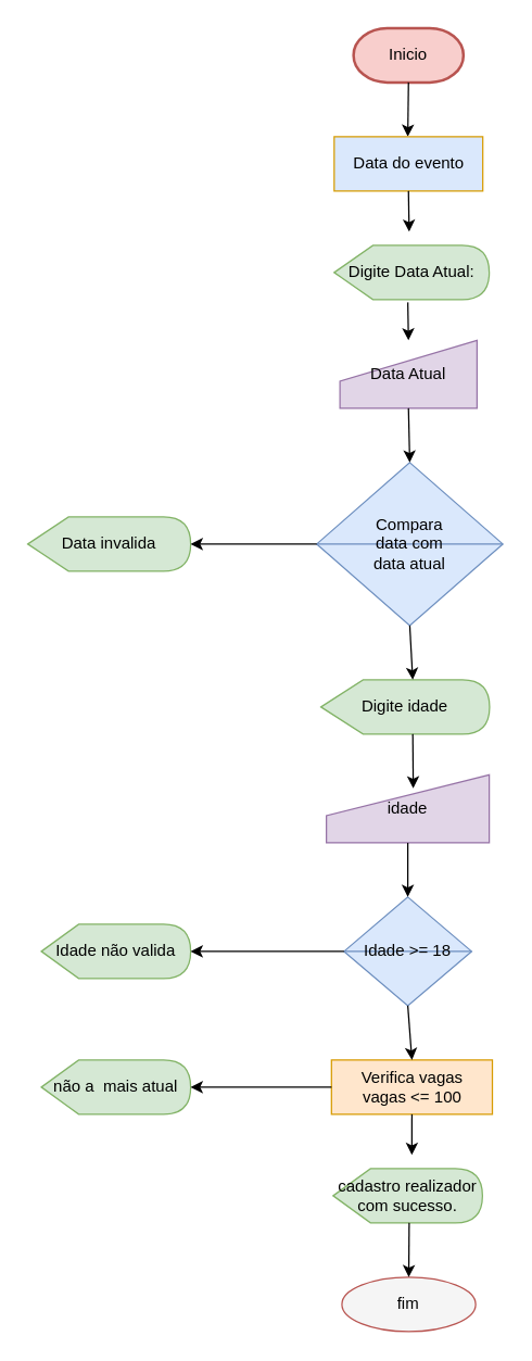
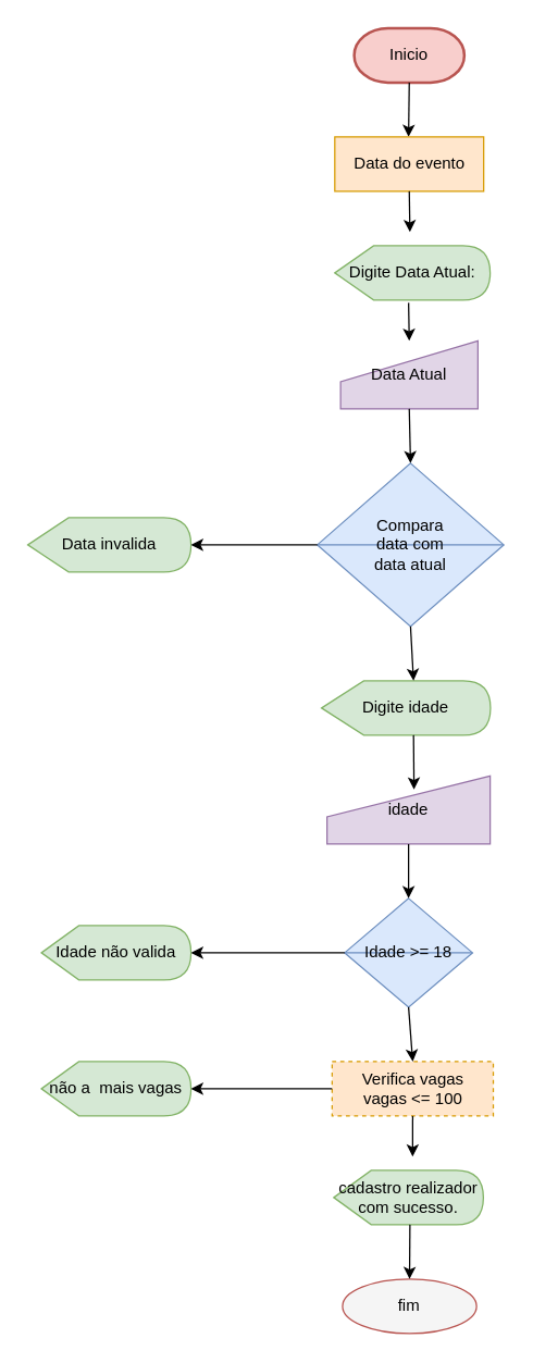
  <mxCell id="0" />
  <mxCell id="1" parent="0" />
  <mxCell id="2" value="Inicio" style="strokeWidth=2;html=1;shape=mxgraph.flowchart.terminator;whiteSpace=wrap;fillColor=#f8cecc;strokeColor=#b85450;" parent="1" vertex="1"><mxGeometry x="260" y="20" width="81" height="40" as="geometry" /></mxCell>
  <mxCell id="3" value="" style="endArrow=classic;html=1;rounded=0;exitX=0.5;exitY=1;exitDx=0;exitDy=0;exitPerimeter=0;" parent="1" source="2" edge="1"><mxGeometry width="50" height="50" relative="1" as="geometry"><mxPoint x="290" y="330" as="sourcePoint" /><mxPoint x="300" y="100" as="targetPoint" /></mxGeometry></mxCell>
- <mxCell id="4" value="Data do evento" style="rounded=0;whiteSpace=wrap;html=1;fillColor=#dae8fc;strokeColor=#d79b00;" parent="1" vertex="1"><mxGeometry x="245.75" y="100" width="109.5" height="40" as="geometry" /></mxCell>
+ <mxCell id="4" value="Data do evento" style="rounded=0;whiteSpace=wrap;html=1;fillColor=#ffe6cc;strokeColor=#d79b00;" parent="1" vertex="1"><mxGeometry x="245.75" y="100" width="109.5" height="40" as="geometry" /></mxCell>
  <mxCell id="5" value="Digite Data Atual:" style="shape=display;whiteSpace=wrap;html=1;fillColor=#d5e8d4;strokeColor=#82b366;" parent="1" vertex="1"><mxGeometry x="245.75" y="180" width="114.25" height="40" as="geometry" /></mxCell>
  <mxCell id="6" value="Data Atual" style="shape=manualInput;whiteSpace=wrap;html=1;fillColor=#e1d5e7;strokeColor=#9673a6;" parent="1" vertex="1"><mxGeometry x="250" y="250" width="101" height="50" as="geometry" /></mxCell>
  <mxCell id="7" value="&lt;div&gt;Compara&lt;/div&gt;&lt;div&gt;data com&lt;/div&gt;&lt;div&gt;data atual&lt;br&gt;&lt;/div&gt;" style="shape=sortShape;perimeter=rhombusPerimeter;whiteSpace=wrap;html=1;fillColor=#dae8fc;strokeColor=#6c8ebf;" parent="1" vertex="1"><mxGeometry x="232.88" y="340" width="137.12" height="120" as="geometry" /></mxCell>
  <mxCell id="8" value="Data invalida" style="shape=display;whiteSpace=wrap;html=1;fillColor=#d5e8d4;strokeColor=#82b366;" parent="1" vertex="1"><mxGeometry x="20" y="380" width="120" height="40" as="geometry" /></mxCell>
  <mxCell id="9" value="Digite idade" style="shape=display;whiteSpace=wrap;html=1;fillColor=#d5e8d4;strokeColor=#82b366;" parent="1" vertex="1"><mxGeometry x="236" y="500" width="124.25" height="40" as="geometry" /></mxCell>
  <mxCell id="10" value="idade" style="shape=manualInput;whiteSpace=wrap;html=1;fillColor=#e1d5e7;strokeColor=#9673a6;" parent="1" vertex="1"><mxGeometry x="240" y="570" width="120" height="50" as="geometry" /></mxCell>
  <mxCell id="11" value="Idade &amp;gt;= 18" style="shape=sortShape;perimeter=rhombusPerimeter;whiteSpace=wrap;html=1;fillColor=#dae8fc;strokeColor=#6c8ebf;" parent="1" vertex="1"><mxGeometry x="253" y="660" width="94" height="80" as="geometry" /></mxCell>
  <mxCell id="12" value="Idade não valida" style="shape=display;whiteSpace=wrap;html=1;fillColor=#d5e8d4;strokeColor=#82b366;" parent="1" vertex="1"><mxGeometry x="30" y="680" width="110" height="40" as="geometry" /></mxCell>
- <mxCell id="13" value="&lt;div&gt;Verifica vagas&lt;/div&gt;&lt;div&gt;vagas &amp;lt;= 100&lt;br&gt;&lt;/div&gt;" style="rounded=0;whiteSpace=wrap;html=1;fillColor=#ffe6cc;strokeColor=#d79b00;" parent="1" vertex="1"><mxGeometry x="243.75" y="780" width="118.56" height="40" as="geometry" /></mxCell>
- <mxCell id="14" value="não a&amp;nbsp; mais atual" style="shape=display;whiteSpace=wrap;html=1;fillColor=#d5e8d4;strokeColor=#82b366;" parent="1" vertex="1"><mxGeometry x="30" y="780" width="110" height="40" as="geometry" /></mxCell>
+ <mxCell id="13" value="&lt;div&gt;Verifica vagas&lt;/div&gt;&lt;div&gt;vagas &amp;lt;= 100&lt;br&gt;&lt;/div&gt;" style="rounded=0;whiteSpace=wrap;html=1;fillColor=#ffe6cc;strokeColor=#d79b00;dashed=1;" parent="1" vertex="1"><mxGeometry x="243.75" y="780" width="118.56" height="40" as="geometry" /></mxCell>
+ <mxCell id="14" value="não a&amp;nbsp; mais vagas" style="shape=display;whiteSpace=wrap;html=1;fillColor=#d5e8d4;strokeColor=#82b366;" parent="1" vertex="1"><mxGeometry x="30" y="780" width="110" height="40" as="geometry" /></mxCell>
  <mxCell id="15" value="cadastro realizador com sucesso." style="shape=display;whiteSpace=wrap;html=1;fillColor=#d5e8d4;strokeColor=#82b366;" parent="1" vertex="1"><mxGeometry x="245" y="860" width="110" height="40" as="geometry" /></mxCell>
  <mxCell id="16" value="fim" style="ellipse;whiteSpace=wrap;html=1;fillColor=#f5f5f5;strokeColor=#b85450;" parent="1" vertex="1"><mxGeometry x="251.44" y="940" width="98.56" height="40" as="geometry" /></mxCell>
  <mxCell id="17" value="" style="endArrow=classic;html=1;rounded=0;exitX=0.5;exitY=1;exitDx=0;exitDy=0;" parent="1" source="13" edge="1"><mxGeometry width="50" height="50" relative="1" as="geometry"><mxPoint x="290" y="870" as="sourcePoint" /><mxPoint x="303" y="850" as="targetPoint" /></mxGeometry></mxCell>
  <mxCell id="18" value="" style="endArrow=classic;html=1;rounded=0;exitX=0.5;exitY=1;exitDx=0;exitDy=0;entryX=0.5;entryY=0;entryDx=0;entryDy=0;" parent="1" source="6" target="7" edge="1"><mxGeometry width="50" height="50" relative="1" as="geometry"><mxPoint x="290" y="360" as="sourcePoint" /><mxPoint x="340" y="310" as="targetPoint" /></mxGeometry></mxCell>
  <mxCell id="19" value="" style="endArrow=classic;html=1;rounded=0;exitX=0.475;exitY=1.05;exitDx=0;exitDy=0;exitPerimeter=0;entryX=0.5;entryY=0;entryDx=0;entryDy=0;" parent="1" source="5" target="6" edge="1"><mxGeometry width="50" height="50" relative="1" as="geometry"><mxPoint x="290" y="360" as="sourcePoint" /><mxPoint x="340" y="310" as="targetPoint" /></mxGeometry></mxCell>
  <mxCell id="20" value="" style="endArrow=classic;html=1;rounded=0;exitX=0.5;exitY=1;exitDx=0;exitDy=0;" parent="1" source="4" edge="1"><mxGeometry width="50" height="50" relative="1" as="geometry"><mxPoint x="290" y="360" as="sourcePoint" /><mxPoint x="301" y="170" as="targetPoint" /></mxGeometry></mxCell>
  <mxCell id="21" value="" style="endArrow=classic;html=1;rounded=0;exitX=0.5;exitY=1;exitDx=0;exitDy=0;entryX=0;entryY=0;entryDx=67.656;entryDy=0;entryPerimeter=0;" parent="1" source="7" target="9" edge="1"><mxGeometry width="50" height="50" relative="1" as="geometry"><mxPoint x="290" y="480" as="sourcePoint" /><mxPoint x="340" y="430" as="targetPoint" /></mxGeometry></mxCell>
  <mxCell id="22" value="" style="endArrow=classic;html=1;rounded=0;exitX=0;exitY=0;exitDx=67.656;exitDy=40;exitPerimeter=0;" parent="1" source="9" edge="1"><mxGeometry width="50" height="50" relative="1" as="geometry"><mxPoint x="290" y="480" as="sourcePoint" /><mxPoint x="304" y="580" as="targetPoint" /></mxGeometry></mxCell>
  <mxCell id="23" value="" style="endArrow=classic;html=1;rounded=0;exitX=0.5;exitY=1;exitDx=0;exitDy=0;entryX=0.5;entryY=0;entryDx=0;entryDy=0;" parent="1" source="10" target="11" edge="1"><mxGeometry width="50" height="50" relative="1" as="geometry"><mxPoint x="290" y="720" as="sourcePoint" /><mxPoint x="340" y="670" as="targetPoint" /></mxGeometry></mxCell>
  <mxCell id="24" value="" style="endArrow=classic;html=1;rounded=0;exitX=0.5;exitY=1;exitDx=0;exitDy=0;entryX=0.5;entryY=0;entryDx=0;entryDy=0;" parent="1" source="11" target="13" edge="1"><mxGeometry width="50" height="50" relative="1" as="geometry"><mxPoint x="290" y="720" as="sourcePoint" /><mxPoint x="340" y="670" as="targetPoint" /></mxGeometry></mxCell>
  <mxCell id="25" value="" style="endArrow=classic;html=1;rounded=0;exitX=0;exitY=0.5;exitDx=0;exitDy=0;entryX=1;entryY=0.5;entryDx=0;entryDy=0;entryPerimeter=0;" parent="1" source="11" target="12" edge="1"><mxGeometry width="50" height="50" relative="1" as="geometry"><mxPoint x="290" y="720" as="sourcePoint" /><mxPoint x="340" y="670" as="targetPoint" /></mxGeometry></mxCell>
  <mxCell id="26" value="" style="endArrow=classic;html=1;rounded=0;exitX=0;exitY=0.5;exitDx=0;exitDy=0;entryX=1;entryY=0.5;entryDx=0;entryDy=0;entryPerimeter=0;" parent="1" source="7" target="8" edge="1"><mxGeometry width="50" height="50" relative="1" as="geometry"><mxPoint x="290" y="570" as="sourcePoint" /><mxPoint x="340" y="520" as="targetPoint" /></mxGeometry></mxCell>
  <mxCell id="27" value="" style="endArrow=classic;html=1;rounded=0;exitX=0;exitY=0.5;exitDx=0;exitDy=0;entryX=1;entryY=0.5;entryDx=0;entryDy=0;entryPerimeter=0;" parent="1" source="13" target="14" edge="1"><mxGeometry width="50" height="50" relative="1" as="geometry"><mxPoint x="290" y="780" as="sourcePoint" /><mxPoint x="340" y="730" as="targetPoint" /></mxGeometry></mxCell>
  <mxCell id="28" value="" style="endArrow=classic;html=1;rounded=0;entryX=0.5;entryY=0;entryDx=0;entryDy=0;" parent="1" target="16" edge="1"><mxGeometry width="50" height="50" relative="1" as="geometry"><mxPoint x="301" y="900" as="sourcePoint" /><mxPoint x="340" y="790" as="targetPoint" /></mxGeometry></mxCell>
